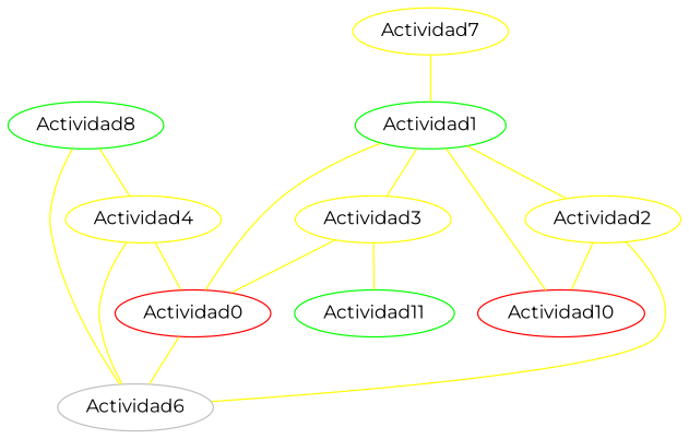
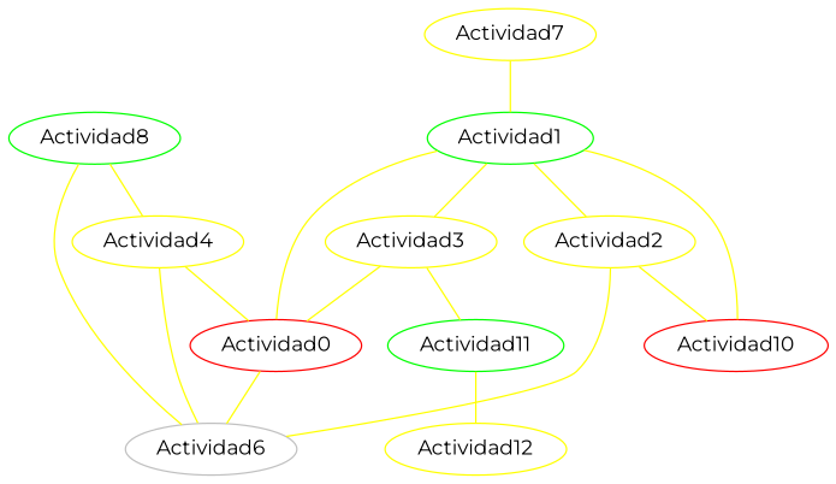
  strict graph {
    fontname=Montserrat
    node [color=yellow fontname=Montserrat]
    edge [color=yellow fontname=Montserrat]
    n1 [color=green label=Actividad1]
    n2 [label=Actividad2]
    n3 [color=red label=Actividad10]
    n4 [label=Actividad3]
    n5 [color=red label=Actividad0]
    n6 [color=gray label=Actividad6]
    n7 [color=green label=Actividad11]
+   n8 [label=Actividad12]
    n9 [color=green label=Actividad8]
    n10 [label=Actividad4]
    n11 [label=Actividad7]
    n1 -- n2
    n1 -- n3
    n1 -- n4
    n1 -- n5
    n2 -- n3
    n2 -- n6
    n4 -- n5
    n4 -- n7
    n5 -- n6
+   n7 -- n8
    n9 -- n6
    n9 -- n10
    n10 -- n5
    n10 -- n6
    n11 -- n1
  }
